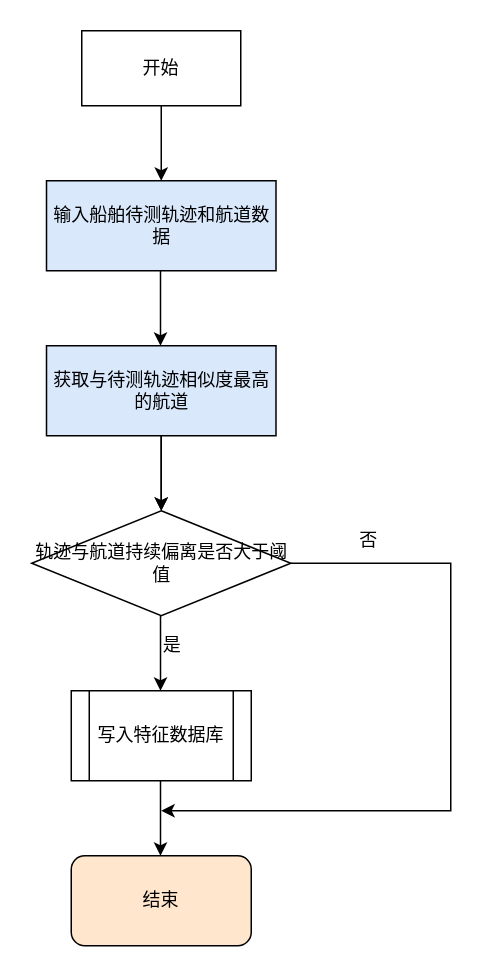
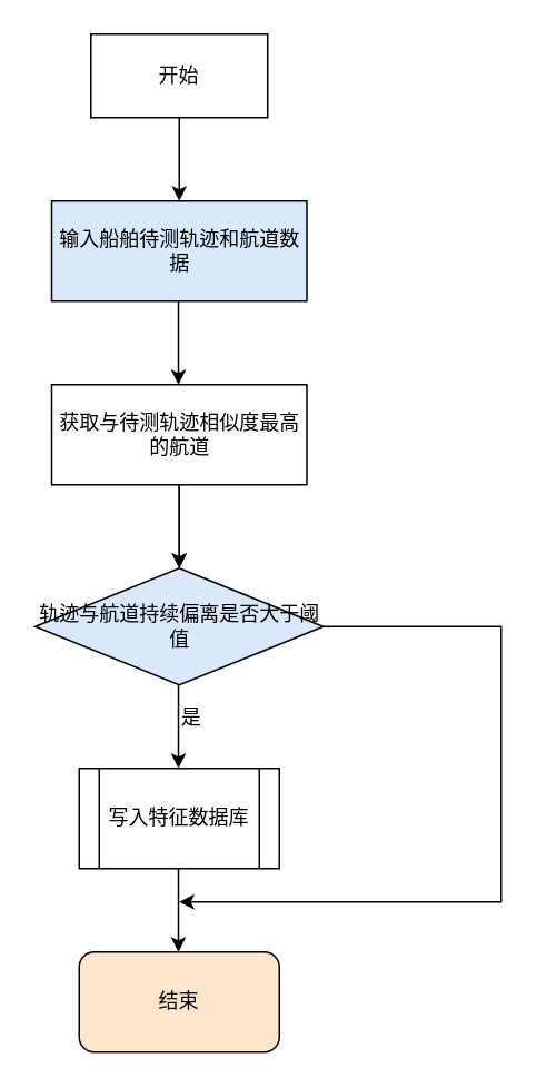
  <mxCell id="0" />
  <mxCell id="1" parent="0" />
  <mxCell id="2" style="edgeStyle=orthogonalEdgeStyle;rounded=0;orthogonalLoop=1;jettySize=auto;html=1;exitX=0.5;exitY=1;exitDx=0;exitDy=0;" edge="1" parent="1" source="3"><mxGeometry relative="1" as="geometry"><mxPoint x="107" y="120" as="targetPoint" /></mxGeometry></mxCell>
  <mxCell id="3" value="开始" style="whiteSpace=wrap;html=1;rounded=0;" vertex="1" parent="1"><mxGeometry x="54" y="20" width="106" height="50" as="geometry" /></mxCell>
  <mxCell id="4" value="输入船舶待测轨迹和航道数据" style="rounded=0;whiteSpace=wrap;html=1;fillColor=#dae8fc;" vertex="1" parent="1"><mxGeometry x="30.5" y="120" width="153" height="60" as="geometry" /></mxCell>
  <mxCell id="5" style="edgeStyle=orthogonalEdgeStyle;rounded=0;orthogonalLoop=1;jettySize=auto;html=1;exitX=0.5;exitY=1;exitDx=0;exitDy=0;" edge="1" parent="1"><mxGeometry relative="1" as="geometry"><mxPoint x="106.5" y="230" as="targetPoint" /><mxPoint x="106.5" y="180" as="sourcePoint" /></mxGeometry></mxCell>
  <mxCell id="6" style="edgeStyle=orthogonalEdgeStyle;rounded=0;orthogonalLoop=1;jettySize=auto;html=1;exitX=1;exitY=0.5;exitDx=0;exitDy=0;" edge="1" parent="1" source="7"><mxGeometry relative="1" as="geometry"><mxPoint x="107" y="540" as="targetPoint" /><Array as="points"><mxPoint x="300" y="375" /><mxPoint x="300" y="540" /></Array></mxGeometry></mxCell>
- <mxCell id="7" value="轨迹与航道持续偏离是否大于阈值" style="rhombus;whiteSpace=wrap;html=1;" vertex="1" parent="1"><mxGeometry x="20.63" y="340" width="172.75" height="70" as="geometry" /></mxCell>
+ <mxCell id="7" value="轨迹与航道持续偏离是否大于阈值" style="rhombus;whiteSpace=wrap;html=1;fillColor=#dae8fc;" vertex="1" parent="1"><mxGeometry x="20.63" y="340" width="172.75" height="70" as="geometry" /></mxCell>
  <mxCell id="8" value="" style="edgeStyle=orthogonalEdgeStyle;rounded=0;orthogonalLoop=1;jettySize=auto;html=1;" edge="1" parent="1" source="10"><mxGeometry relative="1" as="geometry"><mxPoint x="107" y="340.006" as="targetPoint" /></mxGeometry></mxCell>
  <mxCell id="9" value="" style="edgeStyle=orthogonalEdgeStyle;rounded=0;orthogonalLoop=1;jettySize=auto;html=1;" edge="1" parent="1" source="10"><mxGeometry relative="1" as="geometry"><mxPoint x="107" y="340.006" as="targetPoint" /></mxGeometry></mxCell>
- <mxCell id="10" value="获取与待测轨迹相似度最高的航道" style="rounded=0;whiteSpace=wrap;html=1;fillColor=#dae8fc;" vertex="1" parent="1"><mxGeometry x="30.5" y="230" width="153" height="60" as="geometry" /></mxCell>
+ <mxCell id="10" value="获取与待测轨迹相似度最高的航道" style="rounded=0;whiteSpace=wrap;html=1;" vertex="1" parent="1"><mxGeometry x="30.5" y="230" width="153" height="60" as="geometry" /></mxCell>
  <mxCell id="11" style="edgeStyle=orthogonalEdgeStyle;rounded=0;orthogonalLoop=1;jettySize=auto;html=1;exitX=0.5;exitY=1;exitDx=0;exitDy=0;" edge="1" parent="1"><mxGeometry relative="1" as="geometry"><mxPoint x="106.51" y="460" as="targetPoint" /><mxPoint x="106.51" y="410" as="sourcePoint" /></mxGeometry></mxCell>
  <mxCell id="12" value="是" style="text;html=1;align=center;verticalAlign=middle;resizable=0;points=[];autosize=1;strokeColor=none;" vertex="1" parent="1"><mxGeometry x="99.01" y="420" width="30" height="20" as="geometry" /></mxCell>
  <mxCell id="13" value="写入特征数据库" style="shape=process;whiteSpace=wrap;html=1;backgroundOutline=1;" vertex="1" parent="1"><mxGeometry x="47.01" y="460" width="120" height="60" as="geometry" /></mxCell>
  <mxCell id="14" value="结束" style="rounded=1;whiteSpace=wrap;html=1;fillColor=#ffe6cc;" vertex="1" parent="1"><mxGeometry x="47" y="570" width="120" height="60" as="geometry" /></mxCell>
  <mxCell id="15" value="" style="edgeStyle=orthogonalEdgeStyle;rounded=0;orthogonalLoop=1;jettySize=auto;html=1;" edge="1" parent="1"><mxGeometry relative="1" as="geometry"><mxPoint x="106.5" y="570.006" as="targetPoint" /><mxPoint x="106.5" y="520" as="sourcePoint" /></mxGeometry></mxCell>
- <mxCell id="16" value="否" style="text;html=1;align=center;verticalAlign=middle;resizable=0;points=[];autosize=1;strokeColor=none;" vertex="1" parent="1"><mxGeometry x="230" y="350" width="30" height="20" as="geometry" /></mxCell>
